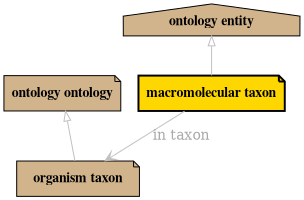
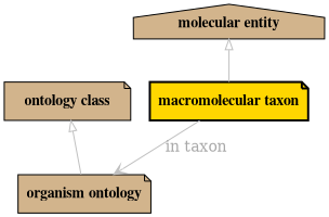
  digraph {
    fontsize=32
    penwidth=5
    node [color=black fillcolor=tan fontname="times bold" shape=note style=filled]
    edge [color=gray fontcolor=darkgray arrowtail=onormal dir=back]
    n1 [fillcolor=gold label="macromolecular taxon" style="bold,filled"]
-   n2 [label=" organism taxon " style="solid,filled"]
-   "molecular entity" [shape=house label="ontology entity"]
-   "ontology class" [label="ontology ontology"]
+   n2 [label="organism ontology" style="solid,filled"]
+   "molecular entity" [shape=house]
+   "ontology class"
    n1 -> n2 [arrowhead=vee label="in taxon" arrowtail="" dir=""]
    "molecular entity" -> n1
    "ontology class" -> n2
  }
